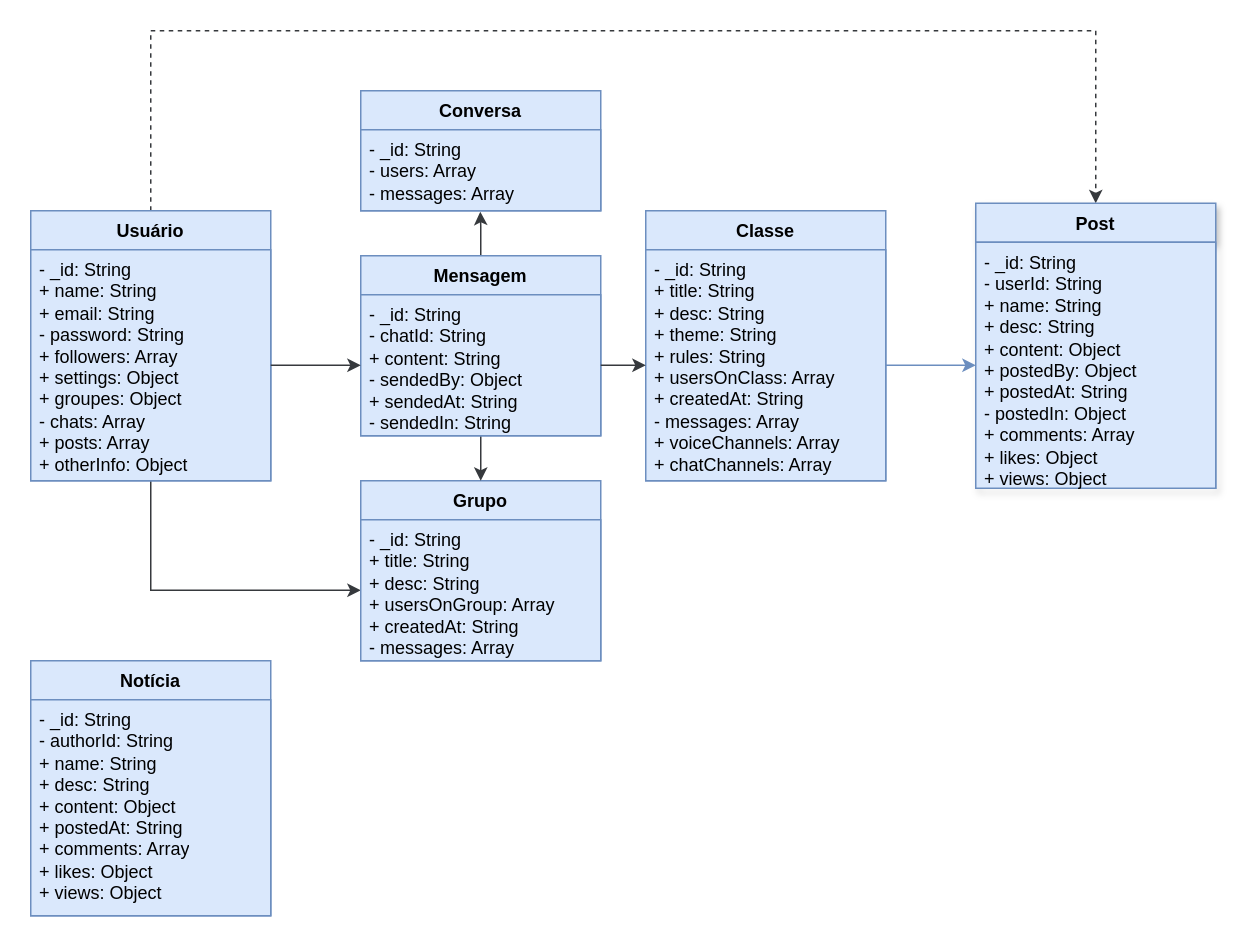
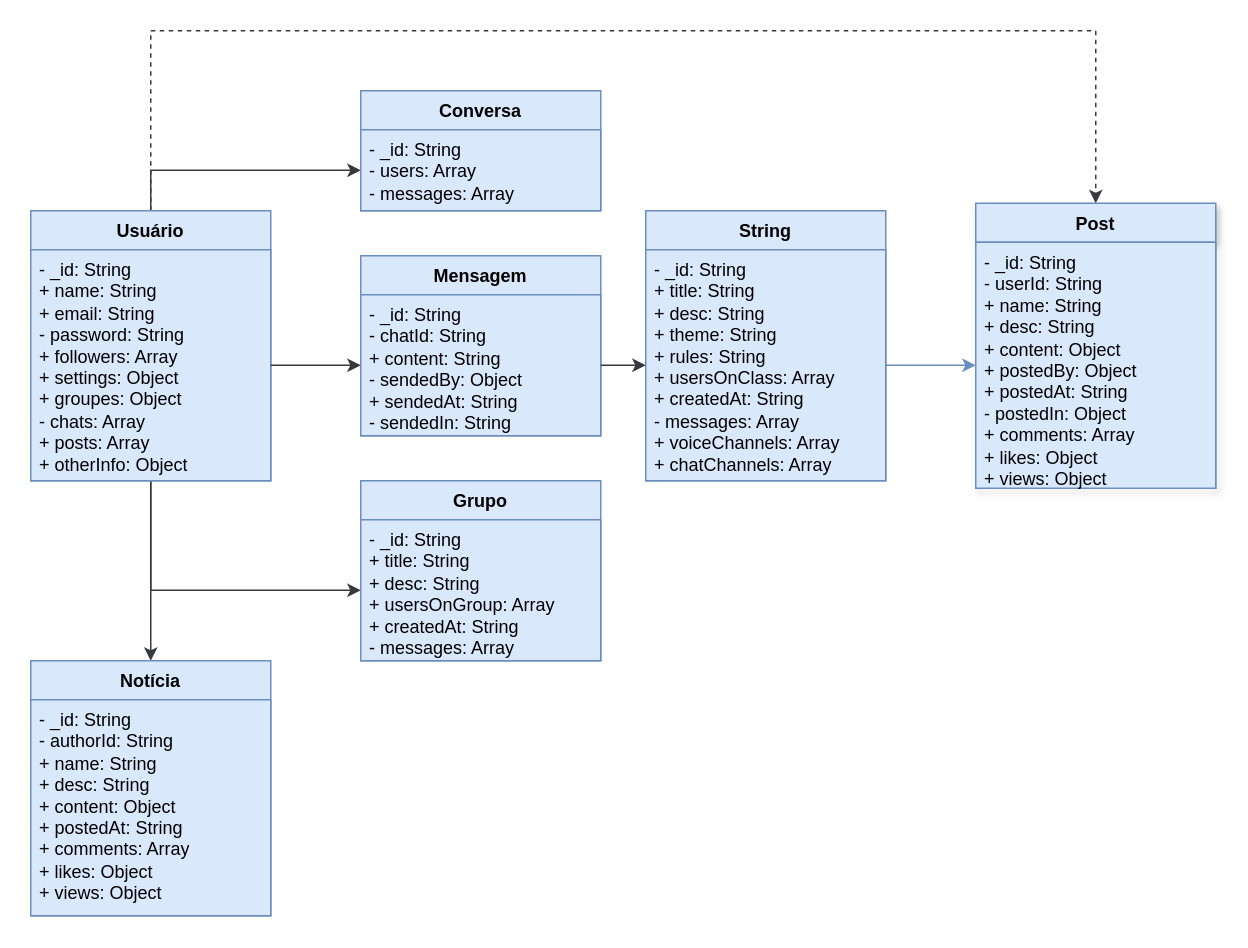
  <mxCell id="0" />
  <mxCell id="1" parent="0" />
  <mxCell id="2" style="edgeStyle=orthogonalEdgeStyle;rounded=0;orthogonalLoop=1;jettySize=auto;html=1;entryX=0.5;entryY=0;entryDx=0;entryDy=0;fillColor=#eeeeee;strokeColor=#36393d;shadow=0;dashed=1;" edge="1" parent="1" source="6" target="14"><mxGeometry relative="1" as="geometry"><Array as="points"><mxPoint x="100" y="20" /><mxPoint x="730" y="20" /></Array></mxGeometry></mxCell>
  <mxCell id="3" style="edgeStyle=orthogonalEdgeStyle;rounded=0;orthogonalLoop=1;jettySize=auto;html=1;entryX=0;entryY=0.5;entryDx=0;entryDy=0;fillColor=#eeeeee;strokeColor=#36393d;" edge="1" parent="1" source="6" target="9"><mxGeometry relative="1" as="geometry" /></mxCell>
+ <mxCell id="4" style="edgeStyle=orthogonalEdgeStyle;rounded=0;orthogonalLoop=1;jettySize=auto;html=1;entryX=0;entryY=0.5;entryDx=0;entryDy=0;fillColor=#eeeeee;strokeColor=#36393d;" edge="1" parent="1" source="6" target="17"><mxGeometry relative="1" as="geometry"><Array as="points"><mxPoint x="100" y="113" /></Array></mxGeometry></mxCell>
+ <mxCell id="5" style="edgeStyle=orthogonalEdgeStyle;rounded=0;orthogonalLoop=1;jettySize=auto;html=1;entryX=0.5;entryY=0;entryDx=0;entryDy=0;fillColor=#eeeeee;strokeColor=#36393d;" edge="1" parent="1" source="6" target="20"><mxGeometry relative="1" as="geometry" /></mxCell>
  <mxCell id="6" value="Usuário" style="swimlane;fontStyle=1;align=center;verticalAlign=top;childLayout=stackLayout;horizontal=1;startSize=26;horizontalStack=0;resizeParent=1;resizeParentMax=0;resizeLast=0;collapsible=1;marginBottom=0;whiteSpace=wrap;html=1;fillColor=#dae8fc;strokeColor=#6c8ebf;" vertex="1" parent="1"><mxGeometry x="20" y="140" width="160" height="180" as="geometry" /></mxCell>
  <mxCell id="7" value="- _id: String&lt;br data-darkreader-inline-border=&quot;&quot; style=&quot;border-color: var(--darkreader-border--border-color); --darkreader-inline-border:var(--darkreader-border--darkreader-border--border-color);&quot;&gt;+ name: String&lt;br style=&quot;border-color: var(--border-color); --darkreader-inline-border:var(--darkreader-border--border-color);&quot; data-darkreader-inline-border=&quot;&quot;&gt;+ email: String&lt;br style=&quot;border-color: var(--border-color); --darkreader-inline-border:var(--darkreader-border--border-color);&quot; data-darkreader-inline-border=&quot;&quot;&gt;- password: String&lt;br style=&quot;border-color: var(--border-color); --darkreader-inline-border:var(--darkreader-border--border-color);&quot; data-darkreader-inline-border=&quot;&quot;&gt;+ followers: Array&lt;br style=&quot;border-color: var(--border-color); --darkreader-inline-border:var(--darkreader-border--border-color);&quot; data-darkreader-inline-border=&quot;&quot;&gt;+ settings: Object&lt;br style=&quot;border-color: var(--border-color); --darkreader-inline-border:var(--darkreader-border--border-color);&quot; data-darkreader-inline-border=&quot;&quot;&gt;+ groupes: Object&lt;br style=&quot;border-color: var(--border-color); --darkreader-inline-border:var(--darkreader-border--border-color);&quot; data-darkreader-inline-border=&quot;&quot;&gt;- chats: Array&lt;br style=&quot;border-color: var(--border-color); --darkreader-inline-border:var(--darkreader-border--border-color);&quot; data-darkreader-inline-border=&quot;&quot;&gt;+ posts: Array&lt;br style=&quot;border-color: var(--border-color); --darkreader-inline-border:var(--darkreader-border--border-color);&quot; data-darkreader-inline-border=&quot;&quot;&gt;+ otherInfo: Object" style="text;strokeColor=#6c8ebf;fillColor=#dae8fc;align=left;verticalAlign=top;spacingLeft=4;spacingRight=4;overflow=hidden;rotatable=0;points=[[0,0.5],[1,0.5]];portConstraint=eastwest;whiteSpace=wrap;html=1;" vertex="1" parent="6"><mxGeometry y="26" width="160" height="154" as="geometry" /></mxCell>
  <mxCell id="8" value="Grupo" style="swimlane;fontStyle=1;align=center;verticalAlign=top;childLayout=stackLayout;horizontal=1;startSize=26;horizontalStack=0;resizeParent=1;resizeParentMax=0;resizeLast=0;collapsible=1;marginBottom=0;whiteSpace=wrap;html=1;fillColor=#dae8fc;strokeColor=#6c8ebf;" vertex="1" parent="1"><mxGeometry x="240" y="320" width="160" height="120" as="geometry" /></mxCell>
  <mxCell id="9" value="- _id: String&lt;br&gt;+ title: String&lt;br&gt;+ desc: String&lt;br&gt;+ usersOnGroup: Array&lt;br&gt;+ createdAt: String&lt;br&gt;- messages: Array" style="text;strokeColor=#6c8ebf;fillColor=#dae8fc;align=left;verticalAlign=top;spacingLeft=4;spacingRight=4;overflow=hidden;rotatable=0;points=[[0,0.5],[1,0.5]];portConstraint=eastwest;whiteSpace=wrap;html=1;" vertex="1" parent="8"><mxGeometry y="26" width="160" height="94" as="geometry" /></mxCell>
- <mxCell id="10" style="edgeStyle=orthogonalEdgeStyle;rounded=0;orthogonalLoop=1;jettySize=auto;html=1;entryX=0.498;entryY=1.012;entryDx=0;entryDy=0;entryPerimeter=0;fillColor=#eeeeee;strokeColor=#36393d;" edge="1" parent="1" source="12" target="17"><mxGeometry relative="1" as="geometry" /></mxCell>
- <mxCell id="11" style="edgeStyle=orthogonalEdgeStyle;rounded=0;orthogonalLoop=1;jettySize=auto;html=1;entryX=0.5;entryY=0;entryDx=0;entryDy=0;fillColor=#eeeeee;strokeColor=#36393d;" edge="1" parent="1" source="12" target="8"><mxGeometry relative="1" as="geometry" /></mxCell>
  <mxCell id="12" value="Mensagem" style="swimlane;fontStyle=1;align=center;verticalAlign=top;childLayout=stackLayout;horizontal=1;startSize=26;horizontalStack=0;resizeParent=1;resizeParentMax=0;resizeLast=0;collapsible=1;marginBottom=0;whiteSpace=wrap;html=1;fillColor=#dae8fc;strokeColor=#6c8ebf;" vertex="1" parent="1"><mxGeometry x="240" y="170" width="160" height="120" as="geometry" /></mxCell>
  <mxCell id="13" value="- _id: String&lt;br&gt;- chatId: String&lt;br&gt;+ content: String&lt;br&gt;- sendedBy: Object&lt;br&gt;+ sendedAt: String&lt;br&gt;- sendedIn: String&amp;nbsp;" style="text;strokeColor=#6c8ebf;fillColor=#dae8fc;align=left;verticalAlign=top;spacingLeft=4;spacingRight=4;overflow=hidden;rotatable=0;points=[[0,0.5],[1,0.5]];portConstraint=eastwest;whiteSpace=wrap;html=1;" vertex="1" parent="12"><mxGeometry y="26" width="160" height="94" as="geometry" /></mxCell>
  <mxCell id="14" value="Post" style="swimlane;fontStyle=1;align=center;verticalAlign=top;childLayout=stackLayout;horizontal=1;startSize=26;horizontalStack=0;resizeParent=1;resizeParentMax=0;resizeLast=0;collapsible=1;marginBottom=0;whiteSpace=wrap;html=1;fillColor=#dae8fc;strokeColor=#6c8ebf;shadow=1;" vertex="1" parent="1"><mxGeometry x="650" y="135" width="160" height="190" as="geometry" /></mxCell>
  <mxCell id="15" value="- _id: String&lt;br&gt;- userId: String&lt;br&gt;+ name: String&lt;br&gt;+ desc: String&lt;br&gt;+ content: Object&lt;br&gt;+ postedBy: Object&lt;br&gt;+ postedAt: String&lt;br&gt;- postedIn: Object&lt;br&gt;+ comments: Array&lt;br&gt;+ likes: Object&lt;br&gt;+ views: Object&lt;br&gt;&amp;nbsp;" style="text;strokeColor=#6c8ebf;fillColor=#dae8fc;align=left;verticalAlign=top;spacingLeft=4;spacingRight=4;overflow=hidden;rotatable=0;points=[[0,0.5],[1,0.5]];portConstraint=eastwest;whiteSpace=wrap;html=1;shadow=0;" vertex="1" parent="14"><mxGeometry y="26" width="160" height="164" as="geometry" /></mxCell>
  <mxCell id="16" value="Conversa" style="swimlane;fontStyle=1;align=center;verticalAlign=top;childLayout=stackLayout;horizontal=1;startSize=26;horizontalStack=0;resizeParent=1;resizeParentMax=0;resizeLast=0;collapsible=1;marginBottom=0;whiteSpace=wrap;html=1;fillColor=#dae8fc;strokeColor=#6c8ebf;" vertex="1" parent="1"><mxGeometry x="240" y="60" width="160" height="80" as="geometry" /></mxCell>
  <mxCell id="17" value="- _id: String&lt;br&gt;- users: Array&lt;br&gt;- messages: Array" style="text;strokeColor=#6c8ebf;fillColor=#dae8fc;align=left;verticalAlign=top;spacingLeft=4;spacingRight=4;overflow=hidden;rotatable=0;points=[[0,0.5],[1,0.5]];portConstraint=eastwest;whiteSpace=wrap;html=1;" vertex="1" parent="16"><mxGeometry y="26" width="160" height="54" as="geometry" /></mxCell>
- <mxCell id="18" value="Classe&lt;br&gt;" style="swimlane;fontStyle=1;align=center;verticalAlign=top;childLayout=stackLayout;horizontal=1;startSize=26;horizontalStack=0;resizeParent=1;resizeParentMax=0;resizeLast=0;collapsible=1;marginBottom=0;whiteSpace=wrap;html=1;fillColor=#dae8fc;strokeColor=#6c8ebf;" vertex="1" parent="1"><mxGeometry x="430" y="140" width="160" height="180" as="geometry" /></mxCell>
+ <mxCell id="18" value="String&lt;br&gt;" style="swimlane;fontStyle=1;align=center;verticalAlign=top;childLayout=stackLayout;horizontal=1;startSize=26;horizontalStack=0;resizeParent=1;resizeParentMax=0;resizeLast=0;collapsible=1;marginBottom=0;whiteSpace=wrap;html=1;fillColor=#dae8fc;strokeColor=#6c8ebf;" vertex="1" parent="1"><mxGeometry x="430" y="140" width="160" height="180" as="geometry" /></mxCell>
  <mxCell id="19" value="- _id: String&lt;br&gt;+ title: String&lt;br&gt;+ desc: String&lt;br&gt;+ theme: String&lt;br&gt;+ rules: String&lt;br&gt;+ usersOnClass: Array&lt;br&gt;+ createdAt: String&lt;br&gt;- messages: Array&lt;br&gt;+ voiceChannels: Array&lt;br&gt;+ chatChannels: Array" style="text;strokeColor=#6c8ebf;fillColor=#dae8fc;align=left;verticalAlign=top;spacingLeft=4;spacingRight=4;overflow=hidden;rotatable=0;points=[[0,0.5],[1,0.5]];portConstraint=eastwest;whiteSpace=wrap;html=1;" vertex="1" parent="18"><mxGeometry y="26" width="160" height="154" as="geometry" /></mxCell>
  <mxCell id="20" value="Notícia" style="swimlane;fontStyle=1;align=center;verticalAlign=top;childLayout=stackLayout;horizontal=1;startSize=26;horizontalStack=0;resizeParent=1;resizeParentMax=0;resizeLast=0;collapsible=1;marginBottom=0;whiteSpace=wrap;html=1;fillColor=#dae8fc;strokeColor=#6c8ebf;" vertex="1" parent="1"><mxGeometry x="20" y="440" width="160" height="170" as="geometry" /></mxCell>
  <mxCell id="21" value="- _id: String&lt;br&gt;- authorId: String&lt;br&gt;+ name: String&lt;br&gt;+ desc: String&lt;br&gt;+ content: Object&lt;br&gt;+ postedAt: String&lt;br&gt;+ comments: Array&lt;br&gt;+ likes: Object&lt;br&gt;+ views: Object&lt;br&gt;&amp;nbsp;" style="text;strokeColor=#6c8ebf;fillColor=#dae8fc;align=left;verticalAlign=top;spacingLeft=4;spacingRight=4;overflow=hidden;rotatable=0;points=[[0,0.5],[1,0.5]];portConstraint=eastwest;whiteSpace=wrap;html=1;shadow=0;" vertex="1" parent="20"><mxGeometry y="26" width="160" height="144" as="geometry" /></mxCell>
  <mxCell id="22" style="edgeStyle=orthogonalEdgeStyle;rounded=0;orthogonalLoop=1;jettySize=auto;html=1;fillColor=#eeeeee;strokeColor=#36393d;" edge="1" parent="1" source="7" target="13"><mxGeometry relative="1" as="geometry" /></mxCell>
  <mxCell id="23" style="edgeStyle=orthogonalEdgeStyle;rounded=0;orthogonalLoop=1;jettySize=auto;html=1;entryX=0;entryY=0.5;entryDx=0;entryDy=0;fillColor=#eeeeee;strokeColor=#36393d;" edge="1" parent="1" source="13" target="19"><mxGeometry relative="1" as="geometry" /></mxCell>
  <mxCell id="24" style="edgeStyle=orthogonalEdgeStyle;rounded=0;orthogonalLoop=1;jettySize=auto;html=1;entryX=0;entryY=0.5;entryDx=0;entryDy=0;fillColor=#dae8fc;strokeColor=#6c8ebf;" edge="1" parent="1" source="19" target="15"><mxGeometry relative="1" as="geometry" /></mxCell>
